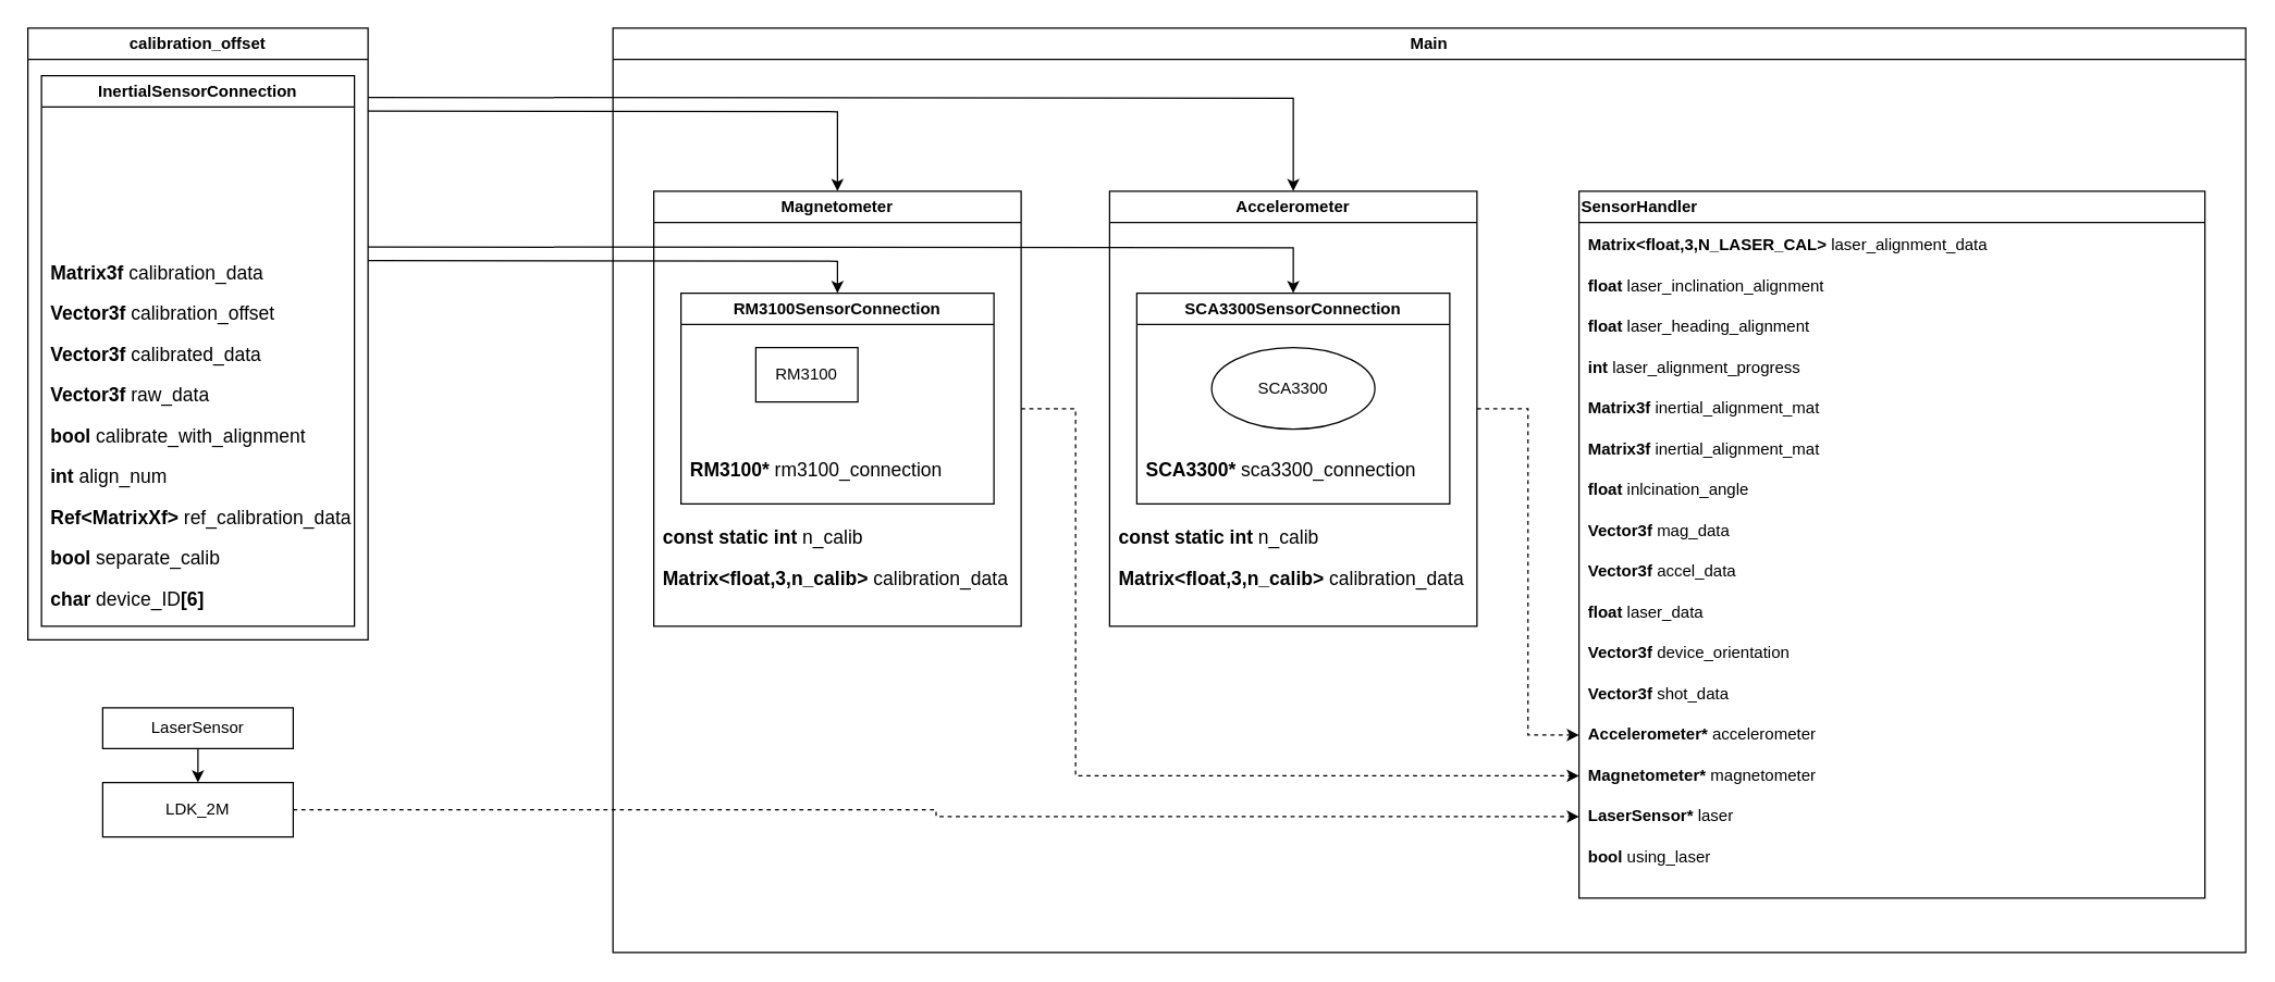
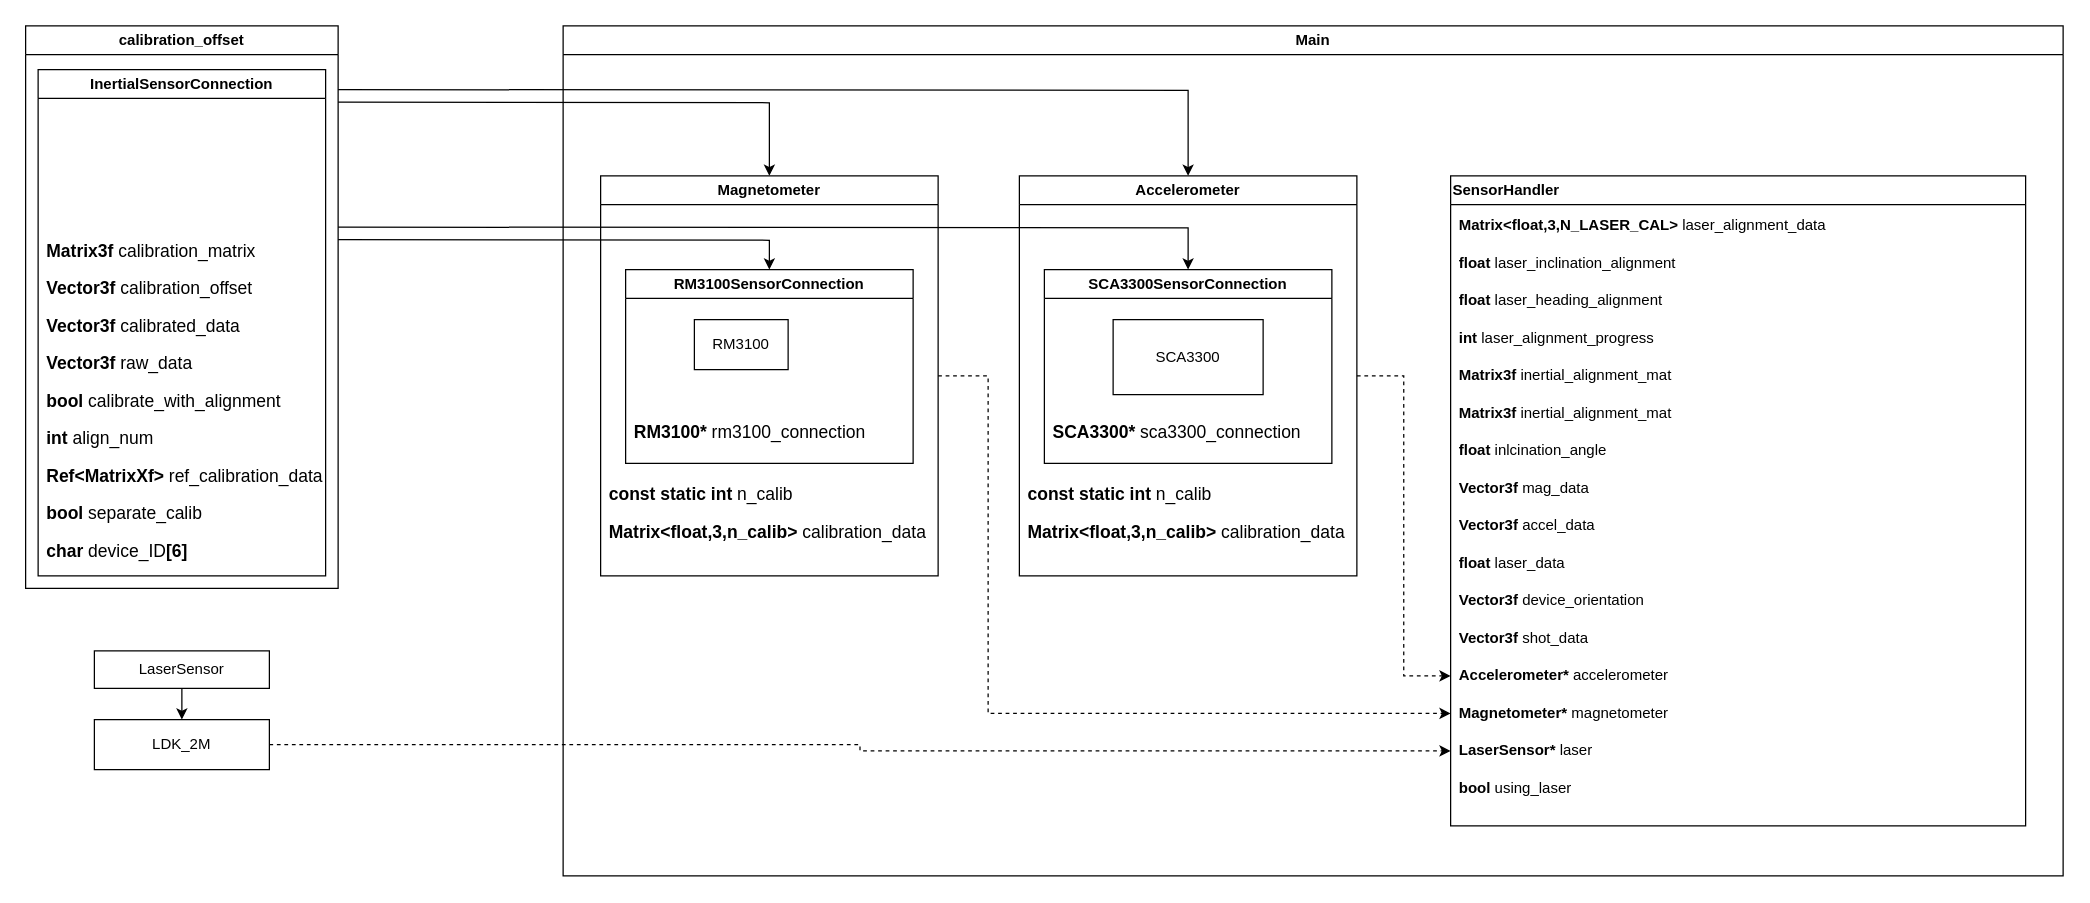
  <mxCell id="0" />
  <mxCell id="1" parent="0" />
  <mxCell id="2" style="edgeStyle=orthogonalEdgeStyle;rounded=0;orthogonalLoop=1;jettySize=auto;html=1;entryX=0.5;entryY=0;entryDx=0;entryDy=0;" edge="1" parent="1" target="44"><mxGeometry relative="1" as="geometry"><mxPoint x="270" y="71" as="sourcePoint" /></mxGeometry></mxCell>
  <mxCell id="3" style="edgeStyle=orthogonalEdgeStyle;rounded=0;orthogonalLoop=1;jettySize=auto;html=1;entryX=0.5;entryY=0;entryDx=0;entryDy=0;" edge="1" parent="1" target="37"><mxGeometry relative="1" as="geometry"><mxPoint x="270" y="81" as="sourcePoint" /></mxGeometry></mxCell>
  <mxCell id="4" value="calibration_offset" style="swimlane;whiteSpace=wrap;html=1;" vertex="1" parent="1"><mxGeometry x="20" y="20" width="250" height="450" as="geometry" /></mxCell>
  <mxCell id="5" value="InertialSensorConnection" style="swimlane;whiteSpace=wrap;html=1;" vertex="1" parent="4"><mxGeometry x="10" y="35" width="230" height="405" as="geometry" /></mxCell>
- <mxCell id="6" value="&lt;b&gt;Matrix3f&amp;nbsp;&lt;/b&gt;calibration_data" style="text;html=1;strokeColor=none;fillColor=none;align=left;verticalAlign=middle;whiteSpace=wrap;rounded=0;fontSize=14;spacingLeft=5;" vertex="1" parent="5"><mxGeometry y="130" width="230" height="30" as="geometry" /></mxCell>
+ <mxCell id="6" value="&lt;b&gt;Matrix3f&amp;nbsp;&lt;/b&gt;calibration_matrix" style="text;html=1;strokeColor=none;fillColor=none;align=left;verticalAlign=middle;whiteSpace=wrap;rounded=0;fontSize=14;spacingLeft=5;" vertex="1" parent="5"><mxGeometry y="130" width="230" height="30" as="geometry" /></mxCell>
  <mxCell id="7" value="&lt;b&gt;Vector3f&amp;nbsp;&lt;/b&gt;calibration_offset" style="text;html=1;strokeColor=none;fillColor=none;align=left;verticalAlign=middle;whiteSpace=wrap;rounded=0;fontSize=14;spacingLeft=5;" vertex="1" parent="5"><mxGeometry y="160" width="230" height="30" as="geometry" /></mxCell>
  <mxCell id="8" value="&lt;b&gt;Vector3f&amp;nbsp;&lt;/b&gt;calibrated_data" style="text;html=1;strokeColor=none;fillColor=none;align=left;verticalAlign=middle;whiteSpace=wrap;rounded=0;fontSize=14;spacingLeft=5;" vertex="1" parent="5"><mxGeometry y="190" width="230" height="30" as="geometry" /></mxCell>
  <mxCell id="9" value="&lt;b&gt;Vector3f&amp;nbsp;&lt;/b&gt;raw_data" style="text;html=1;strokeColor=none;fillColor=none;align=left;verticalAlign=middle;whiteSpace=wrap;rounded=0;fontSize=14;spacingLeft=5;" vertex="1" parent="5"><mxGeometry y="220" width="230" height="30" as="geometry" /></mxCell>
  <mxCell id="10" value="&lt;b&gt;bool&amp;nbsp;&lt;/b&gt;calibrate_with_alignment" style="text;html=1;strokeColor=none;fillColor=none;align=left;verticalAlign=middle;whiteSpace=wrap;rounded=0;fontSize=14;spacingLeft=5;" vertex="1" parent="5"><mxGeometry y="250" width="210" height="30" as="geometry" /></mxCell>
  <mxCell id="11" value="&lt;b&gt;int &lt;/b&gt;align_num" style="text;html=1;strokeColor=none;fillColor=none;align=left;verticalAlign=middle;whiteSpace=wrap;rounded=0;fontSize=14;spacingLeft=5;" vertex="1" parent="5"><mxGeometry y="280" width="230" height="30" as="geometry" /></mxCell>
  <mxCell id="12" value="&lt;b&gt;Ref&amp;lt;MatrixXf&lt;/b&gt;&lt;span style=&quot;background-color: initial;&quot;&gt;&lt;b&gt;&amp;gt; &lt;/b&gt;ref_calibration_data&lt;/span&gt;" style="text;html=1;strokeColor=none;fillColor=none;align=left;verticalAlign=middle;whiteSpace=wrap;rounded=0;fontSize=14;spacingLeft=5;" vertex="1" parent="5"><mxGeometry y="310" width="230" height="30" as="geometry" /></mxCell>
  <mxCell id="13" value="bool &lt;span style=&quot;font-weight: normal;&quot;&gt;separate_calib&lt;/span&gt;" style="text;html=1;strokeColor=none;fillColor=none;align=left;verticalAlign=middle;whiteSpace=wrap;rounded=0;fontSize=14;spacingLeft=5;fontStyle=1" vertex="1" parent="5"><mxGeometry y="340" width="230" height="30" as="geometry" /></mxCell>
  <mxCell id="14" value="char &lt;span style=&quot;font-weight: normal;&quot;&gt;device_ID&lt;/span&gt;[6]" style="text;html=1;strokeColor=none;fillColor=none;align=left;verticalAlign=middle;whiteSpace=wrap;rounded=0;fontSize=14;spacingLeft=5;fontStyle=1" vertex="1" parent="5"><mxGeometry y="370" width="230" height="30" as="geometry" /></mxCell>
  <mxCell id="15" value="SensorHandler" style="swimlane;whiteSpace=wrap;html=1;startSize=23;align=left;" vertex="1" parent="1"><mxGeometry x="1160" y="140" width="460" height="520" as="geometry" /></mxCell>
  <mxCell id="16" value="Matrix&amp;lt;float,3,N_LASER_CAL&amp;gt;&lt;span style=&quot;font-weight: normal;&quot;&gt; laser_alignment_data&amp;nbsp;&lt;/span&gt;" style="text;html=1;strokeColor=none;fillColor=none;align=left;verticalAlign=middle;whiteSpace=wrap;rounded=0;fontStyle=1;spacingLeft=5;" vertex="1" parent="15"><mxGeometry y="25" width="460" height="30" as="geometry" /></mxCell>
  <mxCell id="17" value="float&lt;span style=&quot;font-weight: 400;&quot;&gt;&amp;nbsp;laser_inclination_alignment&lt;/span&gt;" style="text;html=1;strokeColor=none;fillColor=none;align=left;verticalAlign=middle;whiteSpace=wrap;rounded=0;fontStyle=1;spacingLeft=5;" vertex="1" parent="15"><mxGeometry y="55" width="460" height="30" as="geometry" /></mxCell>
  <mxCell id="18" value="float&lt;span style=&quot;font-weight: 400;&quot;&gt;&amp;nbsp;laser_heading_alignment&lt;/span&gt;" style="text;html=1;strokeColor=none;fillColor=none;align=left;verticalAlign=middle;whiteSpace=wrap;rounded=0;fontStyle=1;spacingLeft=5;" vertex="1" parent="15"><mxGeometry y="85" width="460" height="30" as="geometry" /></mxCell>
  <mxCell id="19" value="int&amp;nbsp;&lt;span style=&quot;font-weight: 400;&quot;&gt;laser_alignment_progress&lt;/span&gt;" style="text;html=1;strokeColor=none;fillColor=none;align=left;verticalAlign=middle;whiteSpace=wrap;rounded=0;fontStyle=1;spacingLeft=5;" vertex="1" parent="15"><mxGeometry y="115" width="460" height="30" as="geometry" /></mxCell>
  <mxCell id="20" value="Matrix3f&amp;nbsp;&lt;span style=&quot;font-weight: 400;&quot;&gt;inertial_alignment_mat&lt;/span&gt;" style="text;html=1;strokeColor=none;fillColor=none;align=left;verticalAlign=middle;whiteSpace=wrap;rounded=0;fontStyle=1;spacingLeft=5;" vertex="1" parent="15"><mxGeometry y="145" width="460" height="30" as="geometry" /></mxCell>
  <mxCell id="21" value="Matrix3f&amp;nbsp;&lt;span style=&quot;font-weight: 400;&quot;&gt;inertial_alignment_mat&lt;/span&gt;" style="text;html=1;strokeColor=none;fillColor=none;align=left;verticalAlign=middle;whiteSpace=wrap;rounded=0;fontStyle=1;spacingLeft=5;" vertex="1" parent="15"><mxGeometry y="175" width="460" height="30" as="geometry" /></mxCell>
  <mxCell id="22" value="float&amp;nbsp;&lt;span style=&quot;font-weight: 400;&quot;&gt;inlcination_angle&lt;/span&gt;" style="text;html=1;strokeColor=none;fillColor=none;align=left;verticalAlign=middle;whiteSpace=wrap;rounded=0;fontStyle=1;spacingLeft=5;" vertex="1" parent="15"><mxGeometry y="205" width="460" height="30" as="geometry" /></mxCell>
  <mxCell id="23" value="Vector3f&amp;nbsp;&lt;span style=&quot;font-weight: 400;&quot;&gt;mag_data&lt;/span&gt;" style="text;html=1;strokeColor=none;fillColor=none;align=left;verticalAlign=middle;whiteSpace=wrap;rounded=0;fontStyle=1;spacingLeft=5;" vertex="1" parent="15"><mxGeometry y="235" width="460" height="30" as="geometry" /></mxCell>
  <mxCell id="24" value="Vector3f&amp;nbsp;&lt;span style=&quot;font-weight: 400;&quot;&gt;accel_data&lt;/span&gt;" style="text;html=1;strokeColor=none;fillColor=none;align=left;verticalAlign=middle;whiteSpace=wrap;rounded=0;fontStyle=1;spacingLeft=5;" vertex="1" parent="15"><mxGeometry y="265" width="460" height="30" as="geometry" /></mxCell>
  <mxCell id="25" value="float&amp;nbsp;&lt;span style=&quot;font-weight: 400;&quot;&gt;laser_data&lt;/span&gt;" style="text;html=1;strokeColor=none;fillColor=none;align=left;verticalAlign=middle;whiteSpace=wrap;rounded=0;fontStyle=1;spacingLeft=5;" vertex="1" parent="15"><mxGeometry y="295" width="460" height="30" as="geometry" /></mxCell>
  <mxCell id="26" value="Vector3f&amp;nbsp;&lt;span style=&quot;font-weight: 400;&quot;&gt;device_orientation&lt;/span&gt;" style="text;html=1;strokeColor=none;fillColor=none;align=left;verticalAlign=middle;whiteSpace=wrap;rounded=0;fontStyle=1;spacingLeft=5;" vertex="1" parent="15"><mxGeometry y="325" width="460" height="30" as="geometry" /></mxCell>
  <mxCell id="27" value="Vector3f&amp;nbsp;&lt;span style=&quot;font-weight: 400;&quot;&gt;shot_data&lt;/span&gt;" style="text;html=1;strokeColor=none;fillColor=none;align=left;verticalAlign=middle;whiteSpace=wrap;rounded=0;fontStyle=1;spacingLeft=5;" vertex="1" parent="15"><mxGeometry y="355" width="460" height="30" as="geometry" /></mxCell>
  <mxCell id="28" value="Accelerometer*&amp;nbsp;&lt;span style=&quot;font-weight: 400;&quot;&gt;accelerometer&lt;/span&gt;" style="text;html=1;strokeColor=none;fillColor=none;align=left;verticalAlign=middle;whiteSpace=wrap;rounded=0;fontStyle=1;spacingLeft=5;" vertex="1" parent="15"><mxGeometry y="385" width="460" height="30" as="geometry" /></mxCell>
  <mxCell id="29" value="LaserSensor*&amp;nbsp;&lt;span style=&quot;font-weight: 400;&quot;&gt;laser&lt;/span&gt;" style="text;html=1;strokeColor=none;fillColor=none;align=left;verticalAlign=middle;whiteSpace=wrap;rounded=0;fontStyle=1;spacingLeft=5;" vertex="1" parent="15"><mxGeometry y="445" width="460" height="30" as="geometry" /></mxCell>
  <mxCell id="30" value="bool&amp;nbsp;&lt;span style=&quot;font-weight: 400;&quot;&gt;using_laser&lt;/span&gt;" style="text;html=1;strokeColor=none;fillColor=none;align=left;verticalAlign=middle;whiteSpace=wrap;rounded=0;fontStyle=1;spacingLeft=5;" vertex="1" parent="15"><mxGeometry y="475" width="460" height="30" as="geometry" /></mxCell>
  <mxCell id="31" value="Magnetometer*&amp;nbsp;&lt;span style=&quot;font-weight: 400;&quot;&gt;magnetometer&lt;/span&gt;" style="text;html=1;strokeColor=none;fillColor=none;align=left;verticalAlign=middle;whiteSpace=wrap;rounded=0;fontStyle=1;spacingLeft=5;" vertex="1" parent="15"><mxGeometry y="415" width="460" height="30" as="geometry" /></mxCell>
  <mxCell id="32" style="edgeStyle=orthogonalEdgeStyle;rounded=0;orthogonalLoop=1;jettySize=auto;html=1;entryX=0.5;entryY=0;entryDx=0;entryDy=0;" edge="1" parent="1" target="45"><mxGeometry relative="1" as="geometry"><mxPoint x="270" y="181" as="sourcePoint" /></mxGeometry></mxCell>
  <mxCell id="33" style="edgeStyle=orthogonalEdgeStyle;rounded=0;orthogonalLoop=1;jettySize=auto;html=1;entryX=0.5;entryY=0;entryDx=0;entryDy=0;" edge="1" parent="1" target="38"><mxGeometry relative="1" as="geometry"><mxPoint x="270" y="191" as="sourcePoint" /></mxGeometry></mxCell>
  <mxCell id="34" style="edgeStyle=orthogonalEdgeStyle;rounded=0;orthogonalLoop=1;jettySize=auto;html=1;exitX=1;exitY=0.5;exitDx=0;exitDy=0;entryX=0;entryY=0.5;entryDx=0;entryDy=0;dashed=1;" edge="1" parent="1" source="35" target="29"><mxGeometry relative="1" as="geometry" /></mxCell>
  <mxCell id="35" value="LDK_2M" style="rounded=0;whiteSpace=wrap;html=1;" vertex="1" parent="1"><mxGeometry x="75" y="575" width="140" height="40" as="geometry" /></mxCell>
  <mxCell id="36" style="edgeStyle=orthogonalEdgeStyle;rounded=0;orthogonalLoop=1;jettySize=auto;html=1;exitX=1;exitY=0.5;exitDx=0;exitDy=0;entryX=0;entryY=0.5;entryDx=0;entryDy=0;dashed=1;" edge="1" parent="1" source="37" target="31"><mxGeometry relative="1" as="geometry"><Array as="points"><mxPoint x="790" y="300" /><mxPoint x="790" y="570" /></Array></mxGeometry></mxCell>
  <mxCell id="37" value="Magnetometer" style="swimlane;whiteSpace=wrap;html=1;" vertex="1" parent="1"><mxGeometry x="480" y="140" width="270" height="320" as="geometry" /></mxCell>
  <mxCell id="38" value="RM3100SensorConnection" style="swimlane;whiteSpace=wrap;html=1;" vertex="1" parent="37"><mxGeometry x="20" y="75" width="230" height="155" as="geometry" /></mxCell>
  <mxCell id="39" value="RM3100" style="rounded=0;whiteSpace=wrap;html=1;" vertex="1" parent="38"><mxGeometry x="55" y="40" width="75" height="40" as="geometry" /></mxCell>
  <mxCell id="40" value="&lt;b&gt;RM3100*&amp;nbsp;&lt;/b&gt;rm3100_connection" style="text;html=1;strokeColor=none;fillColor=none;align=left;verticalAlign=middle;whiteSpace=wrap;rounded=0;fontSize=14;spacingLeft=5;" vertex="1" parent="38"><mxGeometry y="115" width="230" height="30" as="geometry" /></mxCell>
  <mxCell id="41" value="&lt;span style=&quot;background-color: initial;&quot;&gt;&lt;b&gt;const static int &lt;/b&gt;n_calib&lt;/span&gt;" style="text;html=1;strokeColor=none;fillColor=none;align=left;verticalAlign=middle;whiteSpace=wrap;rounded=0;fontSize=14;spacingLeft=5;" vertex="1" parent="37"><mxGeometry y="240" width="270" height="30" as="geometry" /></mxCell>
  <mxCell id="42" value="&lt;span style=&quot;background-color: initial;&quot;&gt;&lt;b&gt;Matrix&amp;lt;float,3,n_calib&amp;gt; &lt;/b&gt;calibration_data&lt;/span&gt;" style="text;html=1;strokeColor=none;fillColor=none;align=left;verticalAlign=middle;whiteSpace=wrap;rounded=0;fontSize=14;spacingLeft=5;" vertex="1" parent="37"><mxGeometry y="270" width="270" height="30" as="geometry" /></mxCell>
  <mxCell id="43" style="edgeStyle=orthogonalEdgeStyle;rounded=0;orthogonalLoop=1;jettySize=auto;html=1;exitX=1;exitY=0.5;exitDx=0;exitDy=0;entryX=0;entryY=0.5;entryDx=0;entryDy=0;dashed=1;" edge="1" parent="1" source="44" target="28"><mxGeometry relative="1" as="geometry" /></mxCell>
  <mxCell id="44" value="Accelerometer" style="swimlane;whiteSpace=wrap;html=1;" vertex="1" parent="1"><mxGeometry x="815" y="140" width="270" height="320" as="geometry" /></mxCell>
  <mxCell id="45" value="SCA3300SensorConnection" style="swimlane;whiteSpace=wrap;html=1;" vertex="1" parent="44"><mxGeometry x="20" y="75" width="230" height="155" as="geometry" /></mxCell>
- <mxCell id="46" value="SCA3300" style="ellipse;whiteSpace=wrap;html=1;" vertex="1" parent="45"><mxGeometry x="55" y="40" width="120" height="60" as="geometry" /></mxCell>
+ <mxCell id="46" value="SCA3300" style="rounded=0;whiteSpace=wrap;html=1;" vertex="1" parent="45"><mxGeometry x="55" y="40" width="120" height="60" as="geometry" /></mxCell>
  <mxCell id="47" value="&lt;b&gt;SCA3300* &lt;/b&gt;sca3300_connection" style="text;html=1;strokeColor=none;fillColor=none;align=left;verticalAlign=middle;whiteSpace=wrap;rounded=0;fontSize=14;spacingLeft=5;" vertex="1" parent="45"><mxGeometry y="115" width="230" height="30" as="geometry" /></mxCell>
  <mxCell id="48" value="&lt;span style=&quot;background-color: initial;&quot;&gt;&lt;b&gt;const static int &lt;/b&gt;n_calib&lt;/span&gt;" style="text;html=1;strokeColor=none;fillColor=none;align=left;verticalAlign=middle;whiteSpace=wrap;rounded=0;fontSize=14;spacingLeft=5;" vertex="1" parent="44"><mxGeometry y="240" width="270" height="30" as="geometry" /></mxCell>
  <mxCell id="49" value="&lt;span style=&quot;background-color: initial;&quot;&gt;&lt;b&gt;Matrix&amp;lt;float,3,n_calib&amp;gt; &lt;/b&gt;calibration_data&lt;/span&gt;" style="text;html=1;strokeColor=none;fillColor=none;align=left;verticalAlign=middle;whiteSpace=wrap;rounded=0;fontSize=14;spacingLeft=5;" vertex="1" parent="44"><mxGeometry y="270" width="270" height="30" as="geometry" /></mxCell>
  <mxCell id="50" value="" style="edgeStyle=orthogonalEdgeStyle;rounded=0;orthogonalLoop=1;jettySize=auto;html=1;" edge="1" parent="1" source="51" target="35"><mxGeometry relative="1" as="geometry" /></mxCell>
  <mxCell id="51" value="LaserSensor" style="rounded=0;whiteSpace=wrap;html=1;" vertex="1" parent="1"><mxGeometry x="75" y="520" width="140" height="30" as="geometry" /></mxCell>
  <mxCell id="52" value="Main" style="swimlane;whiteSpace=wrap;html=1;" vertex="1" parent="1"><mxGeometry x="450" y="20" width="1200" height="680" as="geometry" /></mxCell>
